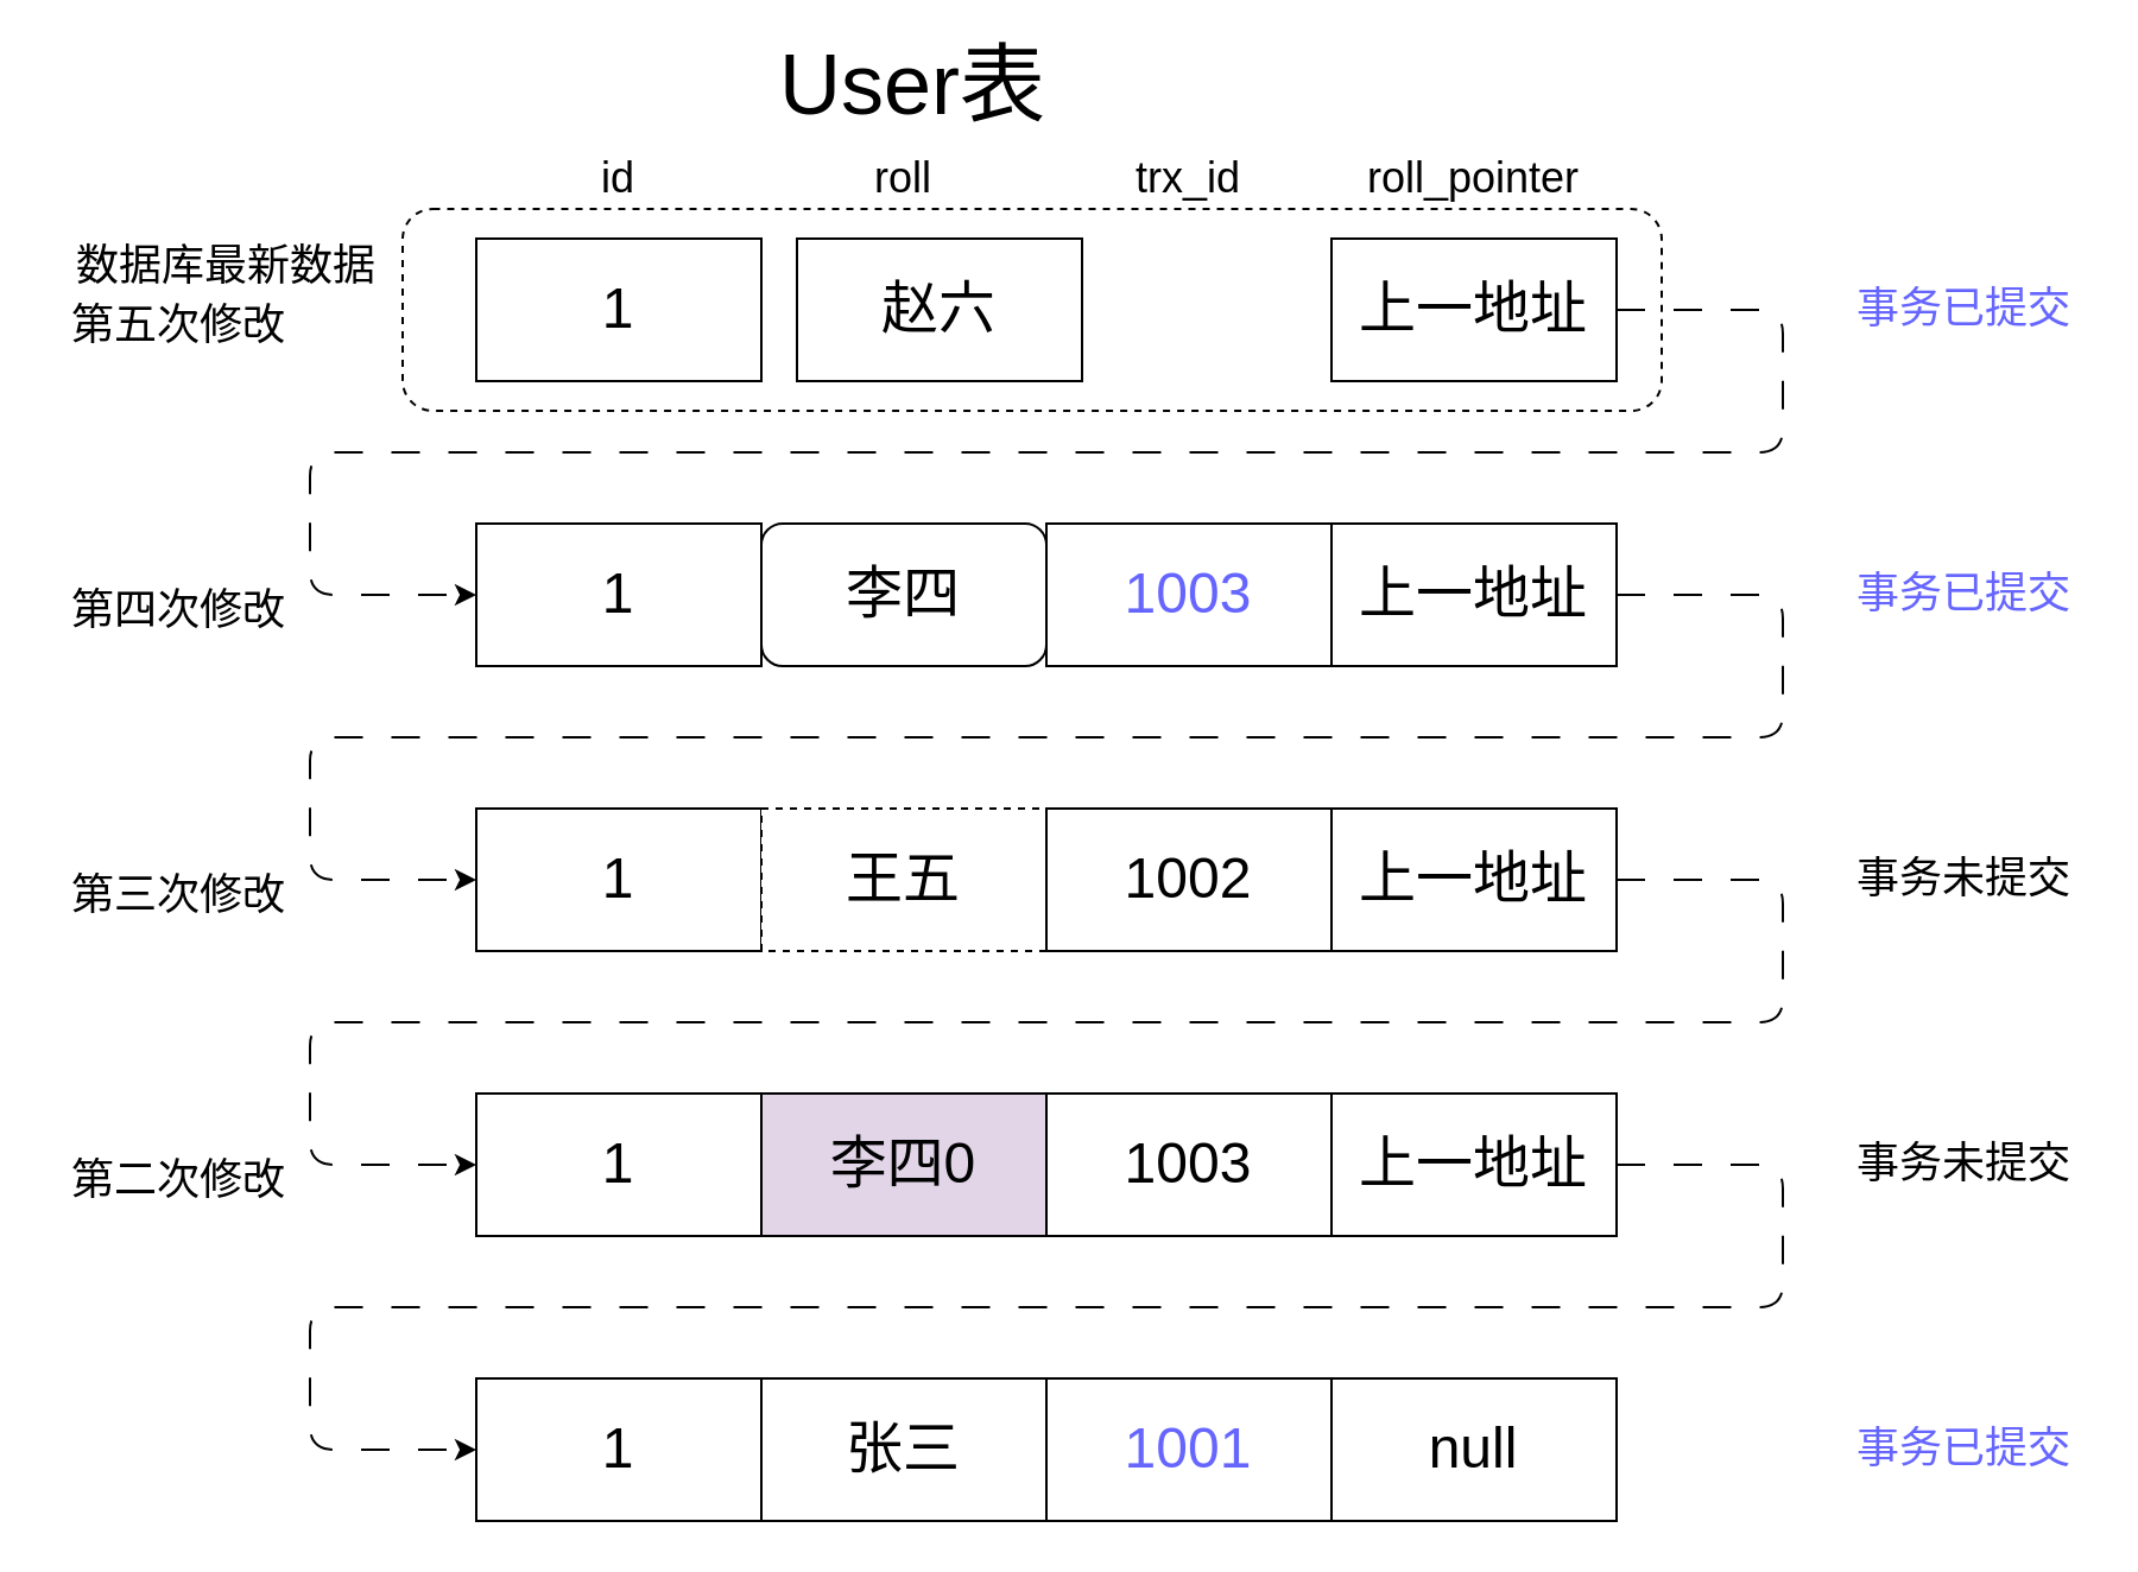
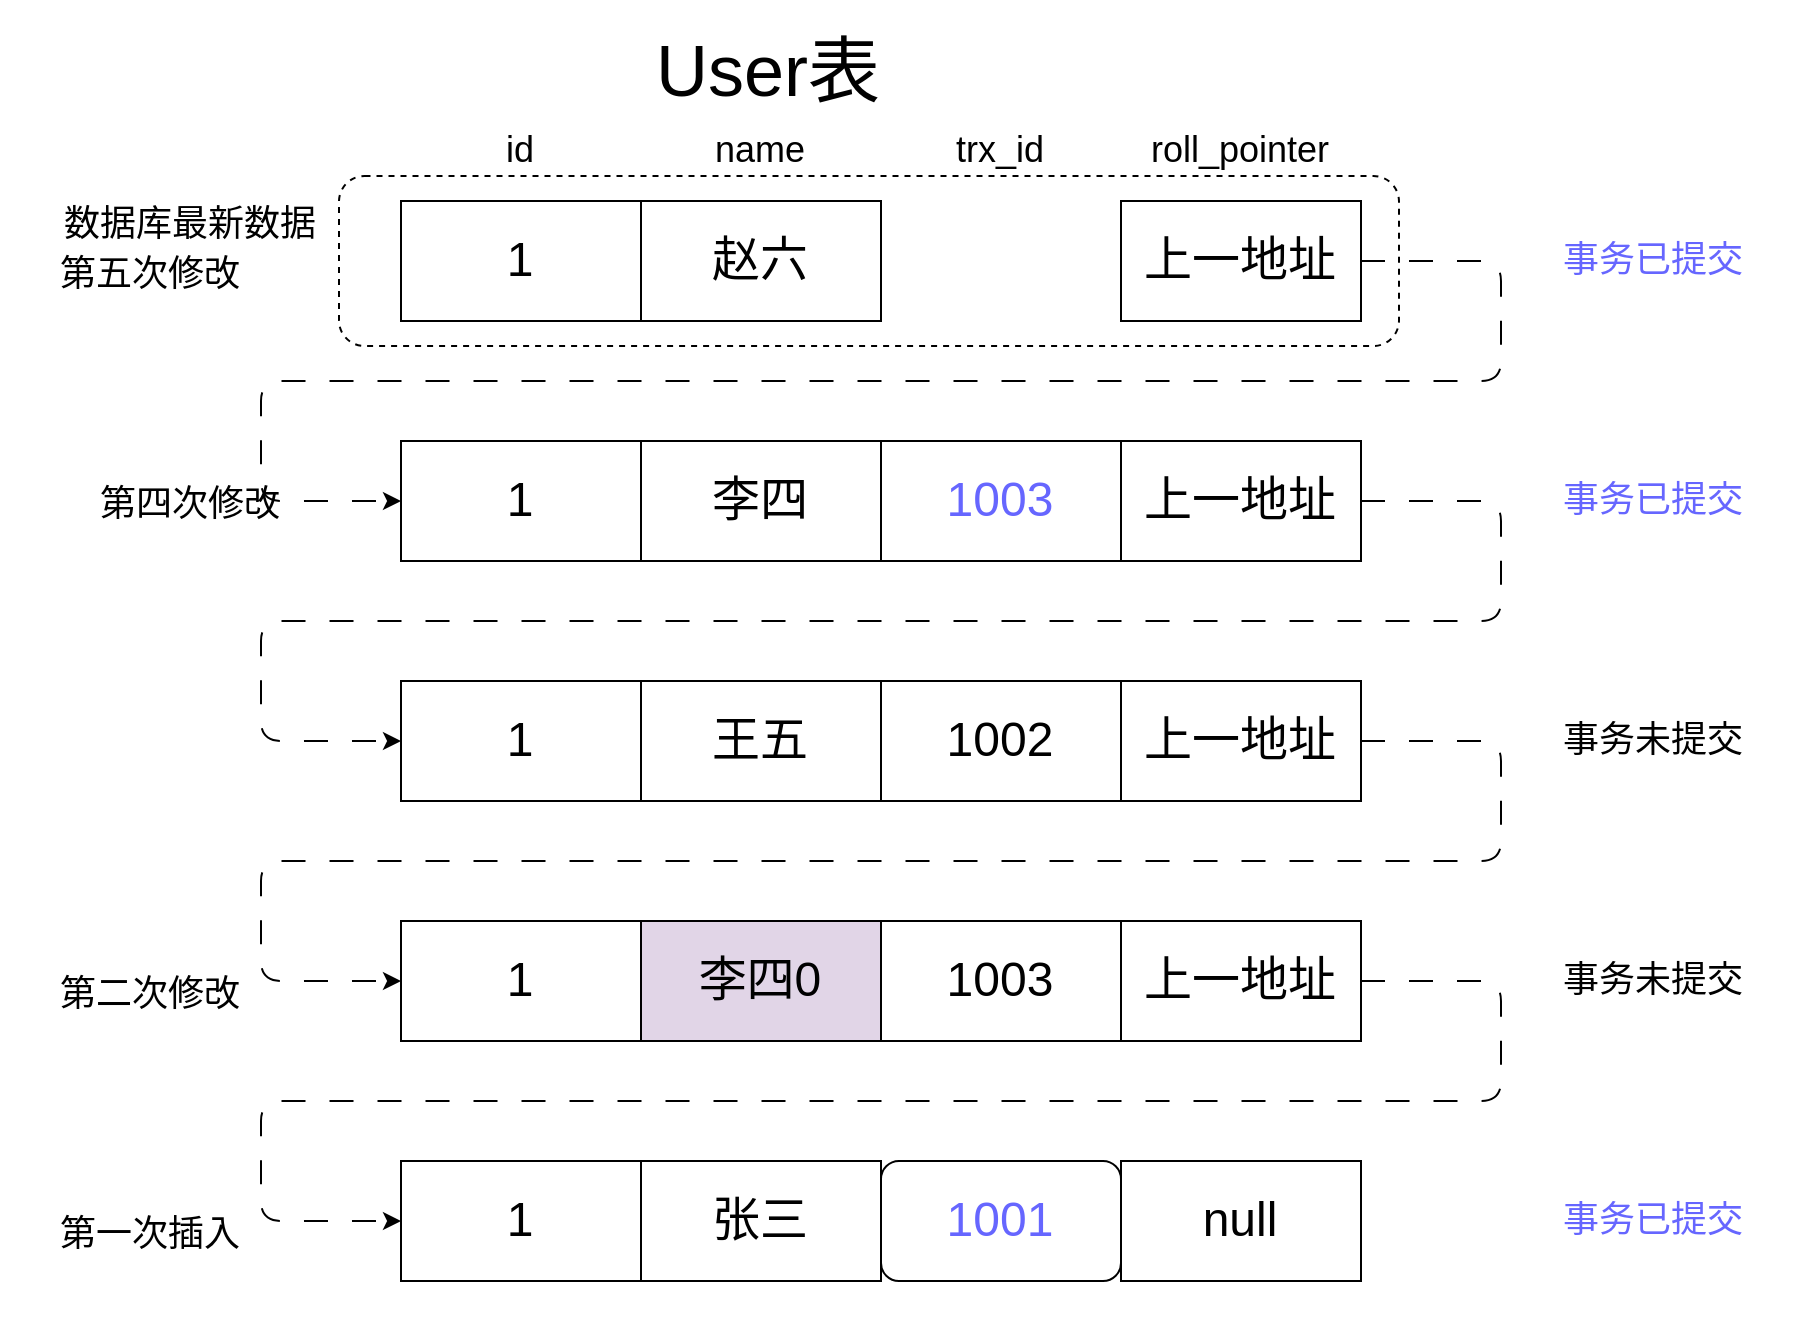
  <mxCell id="0" />
  <mxCell id="1" parent="0" />
  <mxCell id="2" value="" style="rounded=1;whiteSpace=wrap;html=1;fontSize=18;dashed=1;" parent="1" vertex="1"><mxGeometry x="169" y="87.5" width="530" height="85" as="geometry" /></mxCell>
  <mxCell id="3" value="&lt;font style=&quot;font-size: 24px;&quot;&gt;1&lt;/font&gt;" style="rounded=0;whiteSpace=wrap;html=1;" parent="1" vertex="1"><mxGeometry x="200" y="100" width="120" height="60" as="geometry" /></mxCell>
- <mxCell id="4" value="&lt;span style=&quot;font-size: 24px;&quot;&gt;赵六&lt;/span&gt;" style="rounded=0;whiteSpace=wrap;html=1;" parent="1" vertex="1"><mxGeometry x="335" y="100" width="120" height="60" as="geometry" /></mxCell>
+ <mxCell id="4" value="&lt;span style=&quot;font-size: 24px;&quot;&gt;赵六&lt;/span&gt;" style="rounded=0;whiteSpace=wrap;html=1;" parent="1" vertex="1"><mxGeometry x="320" y="100" width="120" height="60" as="geometry" /></mxCell>
  <mxCell id="5" style="edgeStyle=none;html=1;exitX=1;exitY=0.5;exitDx=0;exitDy=0;fontSize=18;dashed=1;dashPattern=12 12;entryX=0;entryY=0.5;entryDx=0;entryDy=0;" parent="1" source="6" target="35" edge="1"><mxGeometry relative="1" as="geometry"><Array as="points"><mxPoint x="750" y="130" /><mxPoint x="750" y="190" /><mxPoint x="130" y="190" /><mxPoint x="130" y="250" /></Array><mxPoint x="188" y="250" as="targetPoint" /></mxGeometry></mxCell>
  <mxCell id="6" value="&lt;span style=&quot;font-size: 24px;&quot;&gt;上一地址&lt;/span&gt;" style="rounded=0;whiteSpace=wrap;html=1;" parent="1" vertex="1"><mxGeometry x="560" y="100" width="120" height="60" as="geometry" /></mxCell>
  <mxCell id="7" value="&lt;span style=&quot;font-size: 24px;&quot;&gt;1&lt;/span&gt;" style="rounded=0;whiteSpace=wrap;html=1;" parent="1" vertex="1"><mxGeometry x="200" y="340" width="120" height="60" as="geometry" /></mxCell>
- <mxCell id="8" value="&lt;span style=&quot;font-size: 24px;&quot;&gt;王五&lt;/span&gt;" style="rounded=0;whiteSpace=wrap;html=1;dashed=1;" parent="1" vertex="1"><mxGeometry x="320" y="340" width="120" height="60" as="geometry" /></mxCell>
+ <mxCell id="8" value="&lt;span style=&quot;font-size: 24px;&quot;&gt;王五&lt;/span&gt;" style="rounded=0;whiteSpace=wrap;html=1;" parent="1" vertex="1"><mxGeometry x="320" y="340" width="120" height="60" as="geometry" /></mxCell>
  <mxCell id="9" value="&lt;span style=&quot;font-size: 24px;&quot;&gt;1002&lt;/span&gt;" style="rounded=0;whiteSpace=wrap;html=1;" parent="1" vertex="1"><mxGeometry x="440" y="340" width="120" height="60" as="geometry" /></mxCell>
  <mxCell id="10" style="edgeStyle=none;html=1;exitX=1;exitY=0.5;exitDx=0;exitDy=0;entryX=0;entryY=0.5;entryDx=0;entryDy=0;fontSize=18;dashed=1;dashPattern=12 12;" parent="1" source="11" target="12" edge="1"><mxGeometry relative="1" as="geometry"><Array as="points"><mxPoint x="750" y="370" /><mxPoint x="750" y="430" /><mxPoint x="130" y="430" /><mxPoint x="130" y="490" /></Array></mxGeometry></mxCell>
  <mxCell id="11" value="&lt;span style=&quot;font-size: 24px;&quot;&gt;上一地址&lt;/span&gt;" style="rounded=0;whiteSpace=wrap;html=1;" parent="1" vertex="1"><mxGeometry x="560" y="340" width="120" height="60" as="geometry" /></mxCell>
  <mxCell id="12" value="&lt;span style=&quot;font-size: 24px;&quot;&gt;1&lt;/span&gt;" style="rounded=0;whiteSpace=wrap;html=1;" parent="1" vertex="1"><mxGeometry x="200" y="460" width="120" height="60" as="geometry" /></mxCell>
  <mxCell id="13" value="&lt;span style=&quot;font-size: 24px;&quot;&gt;李四0&lt;/span&gt;" style="rounded=0;whiteSpace=wrap;html=1;fillColor=#e1d5e7;" parent="1" vertex="1"><mxGeometry x="320" y="460" width="120" height="60" as="geometry" /></mxCell>
  <mxCell id="14" value="&lt;span style=&quot;font-size: 24px;&quot;&gt;1003&lt;/span&gt;" style="rounded=0;whiteSpace=wrap;html=1;" parent="1" vertex="1"><mxGeometry x="440" y="460" width="120" height="60" as="geometry" /></mxCell>
  <mxCell id="15" style="edgeStyle=none;html=1;exitX=1;exitY=0.5;exitDx=0;exitDy=0;entryX=0;entryY=0.5;entryDx=0;entryDy=0;dashed=1;dashPattern=12 12;fontSize=18;" parent="1" source="16" target="17" edge="1"><mxGeometry relative="1" as="geometry"><Array as="points"><mxPoint x="750" y="490" /><mxPoint x="750" y="550" /><mxPoint x="130" y="550" /><mxPoint x="130" y="610" /></Array></mxGeometry></mxCell>
  <mxCell id="16" value="&lt;span style=&quot;font-size: 24px;&quot;&gt;上一地址&lt;/span&gt;" style="rounded=0;whiteSpace=wrap;html=1;" parent="1" vertex="1"><mxGeometry x="560" y="460" width="120" height="60" as="geometry" /></mxCell>
  <mxCell id="17" value="&lt;span style=&quot;font-size: 24px;&quot;&gt;1&lt;/span&gt;" style="rounded=0;whiteSpace=wrap;html=1;" parent="1" vertex="1"><mxGeometry x="200" y="580" width="120" height="60" as="geometry" /></mxCell>
  <mxCell id="18" value="&lt;span style=&quot;font-size: 24px;&quot;&gt;张三&lt;/span&gt;" style="rounded=0;whiteSpace=wrap;html=1;" parent="1" vertex="1"><mxGeometry x="320" y="580" width="120" height="60" as="geometry" /></mxCell>
- <mxCell id="19" value="&lt;span style=&quot;font-size: 24px;&quot;&gt;&lt;font color=&quot;#6666ff&quot;&gt;1001&lt;/font&gt;&lt;/span&gt;" style="rounded=0;whiteSpace=wrap;html=1;" parent="1" vertex="1"><mxGeometry x="440" y="580" width="120" height="60" as="geometry" /></mxCell>
+ <mxCell id="19" value="&lt;span style=&quot;font-size: 24px;&quot;&gt;&lt;font color=&quot;#6666ff&quot;&gt;1001&lt;/font&gt;&lt;/span&gt;" style="whiteSpace=wrap;html=1;rounded=1;" parent="1" vertex="1"><mxGeometry x="440" y="580" width="120" height="60" as="geometry" /></mxCell>
  <mxCell id="20" value="&lt;span style=&quot;font-size: 24px;&quot;&gt;null&lt;/span&gt;" style="rounded=0;whiteSpace=wrap;html=1;" parent="1" vertex="1"><mxGeometry x="560" y="580" width="120" height="60" as="geometry" /></mxCell>
  <mxCell id="21" value="&lt;font style=&quot;font-size: 18px;&quot;&gt;id&lt;/font&gt;" style="text;html=1;strokeColor=none;fillColor=none;align=center;verticalAlign=middle;whiteSpace=wrap;rounded=0;" parent="1" vertex="1"><mxGeometry x="230" y="60" width="60" height="30" as="geometry" /></mxCell>
- <mxCell id="22" value="&lt;font style=&quot;font-size: 18px;&quot;&gt;roll&lt;br&gt;&lt;/font&gt;" style="text;html=1;strokeColor=none;fillColor=none;align=center;verticalAlign=middle;whiteSpace=wrap;rounded=0;" parent="1" vertex="1"><mxGeometry x="350" y="60" width="60" height="30" as="geometry" /></mxCell>
+ <mxCell id="22" value="&lt;font style=&quot;font-size: 18px;&quot;&gt;name&lt;br&gt;&lt;/font&gt;" style="text;html=1;strokeColor=none;fillColor=none;align=center;verticalAlign=middle;whiteSpace=wrap;rounded=0;" parent="1" vertex="1"><mxGeometry x="350" y="60" width="60" height="30" as="geometry" /></mxCell>
  <mxCell id="23" value="&lt;font style=&quot;font-size: 18px;&quot;&gt;trx_id&lt;br&gt;&lt;/font&gt;" style="text;html=1;strokeColor=none;fillColor=none;align=center;verticalAlign=middle;whiteSpace=wrap;rounded=0;" parent="1" vertex="1"><mxGeometry x="470" y="60" width="60" height="30" as="geometry" /></mxCell>
  <mxCell id="24" value="&lt;font style=&quot;font-size: 18px;&quot;&gt;roll_pointer&lt;br&gt;&lt;/font&gt;" style="text;html=1;strokeColor=none;fillColor=none;align=center;verticalAlign=middle;whiteSpace=wrap;rounded=0;" parent="1" vertex="1"><mxGeometry x="570" y="60" width="100" height="30" as="geometry" /></mxCell>
  <mxCell id="25" value="&lt;font style=&quot;font-size: 36px;&quot;&gt;User表&lt;/font&gt;" style="text;html=1;strokeColor=none;fillColor=none;align=center;verticalAlign=middle;whiteSpace=wrap;rounded=0;fontSize=18;" parent="1" vertex="1"><mxGeometry x="311" y="20" width="146" height="30" as="geometry" /></mxCell>
+ <mxCell id="26" value="&lt;font style=&quot;font-size: 18px;&quot;&gt;第一次插入&lt;/font&gt;" style="text;html=1;strokeColor=none;fillColor=none;align=center;verticalAlign=middle;whiteSpace=wrap;rounded=0;fontSize=36;" parent="1" vertex="1"><mxGeometry x="20" y="595" width="110" height="30" as="geometry" /></mxCell>
  <mxCell id="27" value="&lt;font style=&quot;font-size: 18px;&quot;&gt;第二次修改&lt;/font&gt;" style="text;html=1;strokeColor=none;fillColor=none;align=center;verticalAlign=middle;whiteSpace=wrap;rounded=0;fontSize=36;" parent="1" vertex="1"><mxGeometry x="20" y="475" width="110" height="30" as="geometry" /></mxCell>
- <mxCell id="28" value="&lt;font style=&quot;font-size: 18px;&quot;&gt;第三次修改&lt;/font&gt;" style="text;html=1;strokeColor=none;fillColor=none;align=center;verticalAlign=middle;whiteSpace=wrap;rounded=0;fontSize=36;" parent="1" vertex="1"><mxGeometry x="20" y="355" width="110" height="30" as="geometry" /></mxCell>
  <mxCell id="29" value="&lt;font style=&quot;font-size: 18px;&quot;&gt;第五次修改&lt;/font&gt;" style="text;html=1;strokeColor=none;fillColor=none;align=center;verticalAlign=middle;whiteSpace=wrap;rounded=0;fontSize=36;" parent="1" vertex="1"><mxGeometry x="20" y="115" width="110" height="30" as="geometry" /></mxCell>
  <mxCell id="30" value="&lt;span style=&quot;font-size: 18px;&quot;&gt;数据库最新数据&lt;/span&gt;" style="text;html=1;strokeColor=none;fillColor=none;align=center;verticalAlign=middle;whiteSpace=wrap;rounded=0;fontSize=36;" parent="1" vertex="1"><mxGeometry x="20" y="90" width="150" height="30" as="geometry" /></mxCell>
  <mxCell id="31" value="&lt;font style=&quot;font-size: 18px;&quot;&gt;事务已提交&lt;/font&gt;" style="text;html=1;strokeColor=none;fillColor=none;align=center;verticalAlign=middle;whiteSpace=wrap;rounded=0;fontColor=#6666FF;" vertex="1" parent="1"><mxGeometry x="775" y="115" width="103" height="30" as="geometry" /></mxCell>
  <mxCell id="32" value="&lt;font style=&quot;font-size: 18px;&quot;&gt;事务未提交&lt;/font&gt;" style="text;html=1;strokeColor=none;fillColor=none;align=center;verticalAlign=middle;whiteSpace=wrap;rounded=0;" vertex="1" parent="1"><mxGeometry x="775" y="355" width="103" height="30" as="geometry" /></mxCell>
  <mxCell id="33" value="&lt;font style=&quot;font-size: 18px;&quot;&gt;事务未提交&lt;/font&gt;" style="text;html=1;strokeColor=none;fillColor=none;align=center;verticalAlign=middle;whiteSpace=wrap;rounded=0;" vertex="1" parent="1"><mxGeometry x="775" y="475" width="103" height="30" as="geometry" /></mxCell>
  <mxCell id="34" value="&lt;font style=&quot;font-size: 18px;&quot;&gt;事务已提交&lt;/font&gt;" style="text;html=1;strokeColor=none;fillColor=none;align=center;verticalAlign=middle;whiteSpace=wrap;rounded=0;fontColor=#6666FF;" vertex="1" parent="1"><mxGeometry x="775" y="595" width="103" height="30" as="geometry" /></mxCell>
  <mxCell id="35" value="&lt;span style=&quot;font-size: 24px;&quot;&gt;1&lt;/span&gt;" style="rounded=0;whiteSpace=wrap;html=1;" vertex="1" parent="1"><mxGeometry x="200" y="220" width="120" height="60" as="geometry" /></mxCell>
- <mxCell id="36" value="&lt;span style=&quot;font-size: 24px;&quot;&gt;李四&lt;/span&gt;" style="whiteSpace=wrap;html=1;rounded=1;" vertex="1" parent="1"><mxGeometry x="320" y="220" width="120" height="60" as="geometry" /></mxCell>
+ <mxCell id="36" value="&lt;span style=&quot;font-size: 24px;&quot;&gt;李四&lt;/span&gt;" style="rounded=0;whiteSpace=wrap;html=1;" vertex="1" parent="1"><mxGeometry x="320" y="220" width="120" height="60" as="geometry" /></mxCell>
  <mxCell id="37" value="&lt;span style=&quot;font-size: 24px;&quot;&gt;&lt;font color=&quot;#6666ff&quot;&gt;1003&lt;/font&gt;&lt;/span&gt;" style="rounded=0;whiteSpace=wrap;html=1;" vertex="1" parent="1"><mxGeometry x="440" y="220" width="120" height="60" as="geometry" /></mxCell>
  <mxCell id="38" value="&lt;span style=&quot;font-size: 24px;&quot;&gt;上一地址&lt;/span&gt;" style="rounded=0;whiteSpace=wrap;html=1;" vertex="1" parent="1"><mxGeometry x="560" y="220" width="120" height="60" as="geometry" /></mxCell>
- <mxCell id="39" value="&lt;font style=&quot;font-size: 18px;&quot;&gt;第四次修改&lt;/font&gt;" style="text;html=1;strokeColor=none;fillColor=none;align=center;verticalAlign=middle;whiteSpace=wrap;rounded=0;fontSize=36;" vertex="1" parent="1"><mxGeometry x="20" y="235" width="110" height="30" as="geometry" /></mxCell>
+ <mxCell id="39" value="&lt;font style=&quot;font-size: 18px;&quot;&gt;第四次修改&lt;/font&gt;" style="text;html=1;strokeColor=none;fillColor=none;align=center;verticalAlign=middle;whiteSpace=wrap;rounded=0;fontSize=36;" vertex="1" parent="1"><mxGeometry x="40" y="230" width="110" height="30" as="geometry" /></mxCell>
  <mxCell id="40" value="&lt;font color=&quot;#6666ff&quot; style=&quot;font-size: 18px;&quot;&gt;事务已提交&lt;/font&gt;" style="text;html=1;strokeColor=none;fillColor=none;align=center;verticalAlign=middle;whiteSpace=wrap;rounded=0;" vertex="1" parent="1"><mxGeometry x="775" y="235" width="103" height="30" as="geometry" /></mxCell>
  <mxCell id="41" style="edgeStyle=none;html=1;exitX=1;exitY=0.5;exitDx=0;exitDy=0;fontSize=18;dashed=1;dashPattern=12 12;entryX=0;entryY=0.5;entryDx=0;entryDy=0;" edge="1" parent="1" source="38" target="7"><mxGeometry relative="1" as="geometry"><Array as="points"><mxPoint x="750" y="250" /><mxPoint x="750" y="310" /><mxPoint x="130" y="310" /><mxPoint x="130" y="370" /></Array><mxPoint x="680" y="250" as="sourcePoint" /><mxPoint x="200" y="370" as="targetPoint" /></mxGeometry></mxCell>
